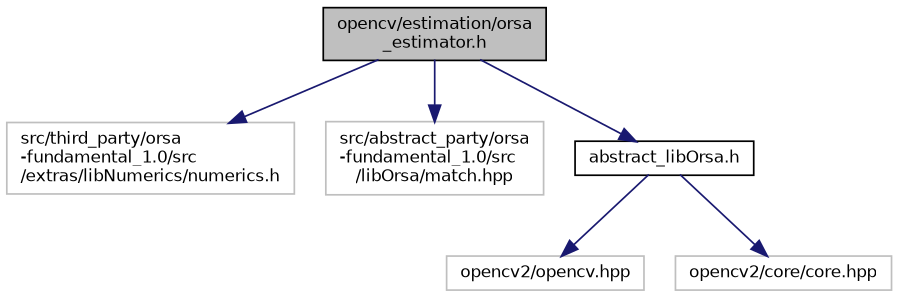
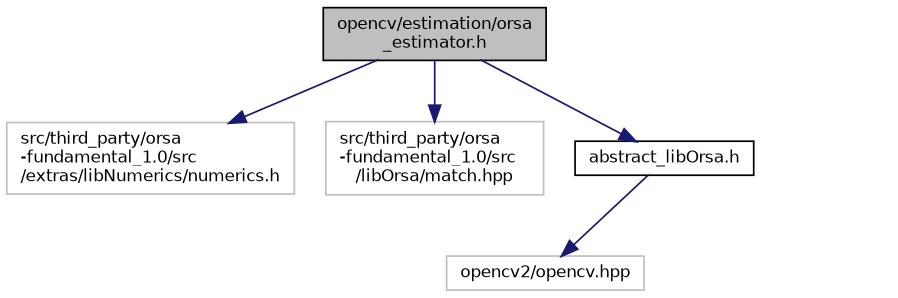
  digraph {
    node [color=grey75 fillcolor=white fontname=Helvetica fontsize=10 shape=record style=filled]
    edge [color=midnightblue fontname=Helvetica fontsize=10 labelfontname=Helvetica labelfontsize=10 style=solid]
    n1 [color=black fillcolor=grey75 fontcolor=black height=0.2 label="opencv/estimation/orsa\l_estimator.h" width=0.4]
    n2 [height=0.2 label="src/third_party/orsa\l-fundamental_1.0/src\l/extras/libNumerics/numerics.h" width=0.4]
-   n3 [height=0.2 label="src/abstract_party/orsa\l-fundamental_1.0/src\l/libOrsa/match.hpp" width=0.4]
+   n3 [height=0.2 label="src/third_party/orsa\l-fundamental_1.0/src\l/libOrsa/match.hpp" width=0.4]
    n4 [color=black height=0.2 label="abstract_libOrsa.h" width=0.4]
    n5 [height=0.2 label="opencv2/opencv.hpp" width=0.4]
-   n6 [height=0.2 label="opencv2/core/core.hpp" width=0.4]
    n1 -> n2
    n1 -> n3
    n1 -> n4
    n4 -> n5
-   n4 -> n6
  }
